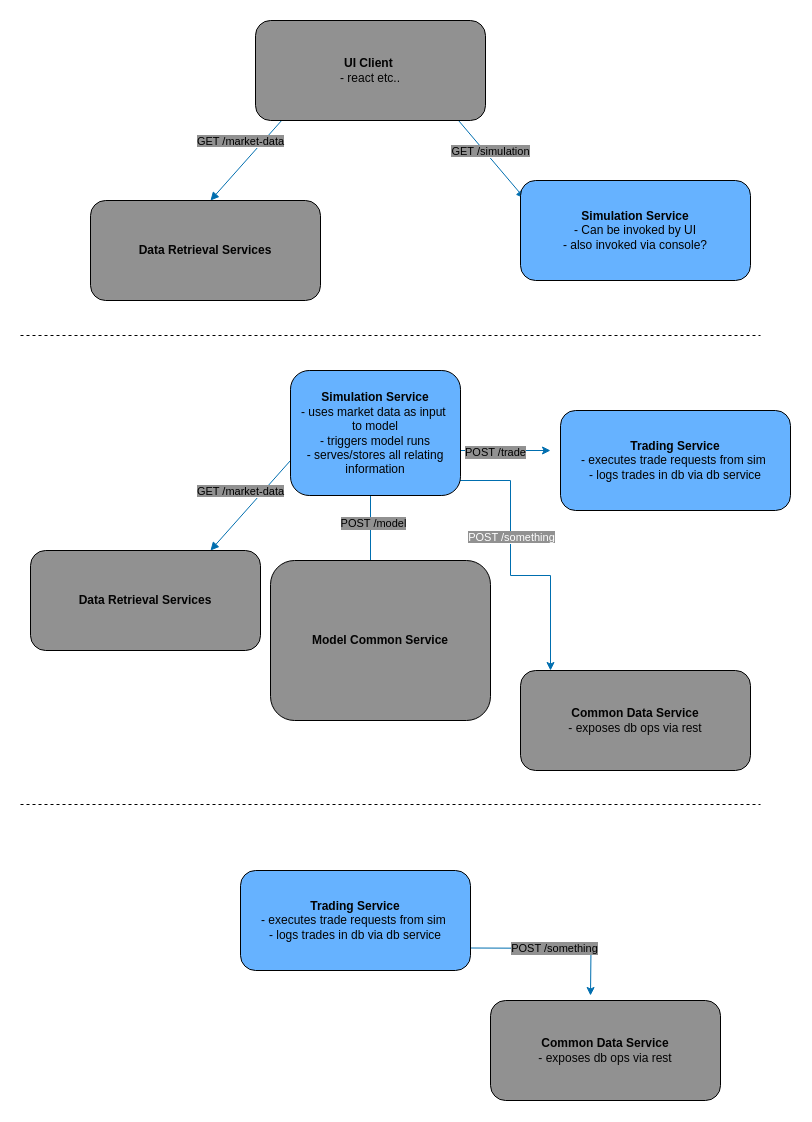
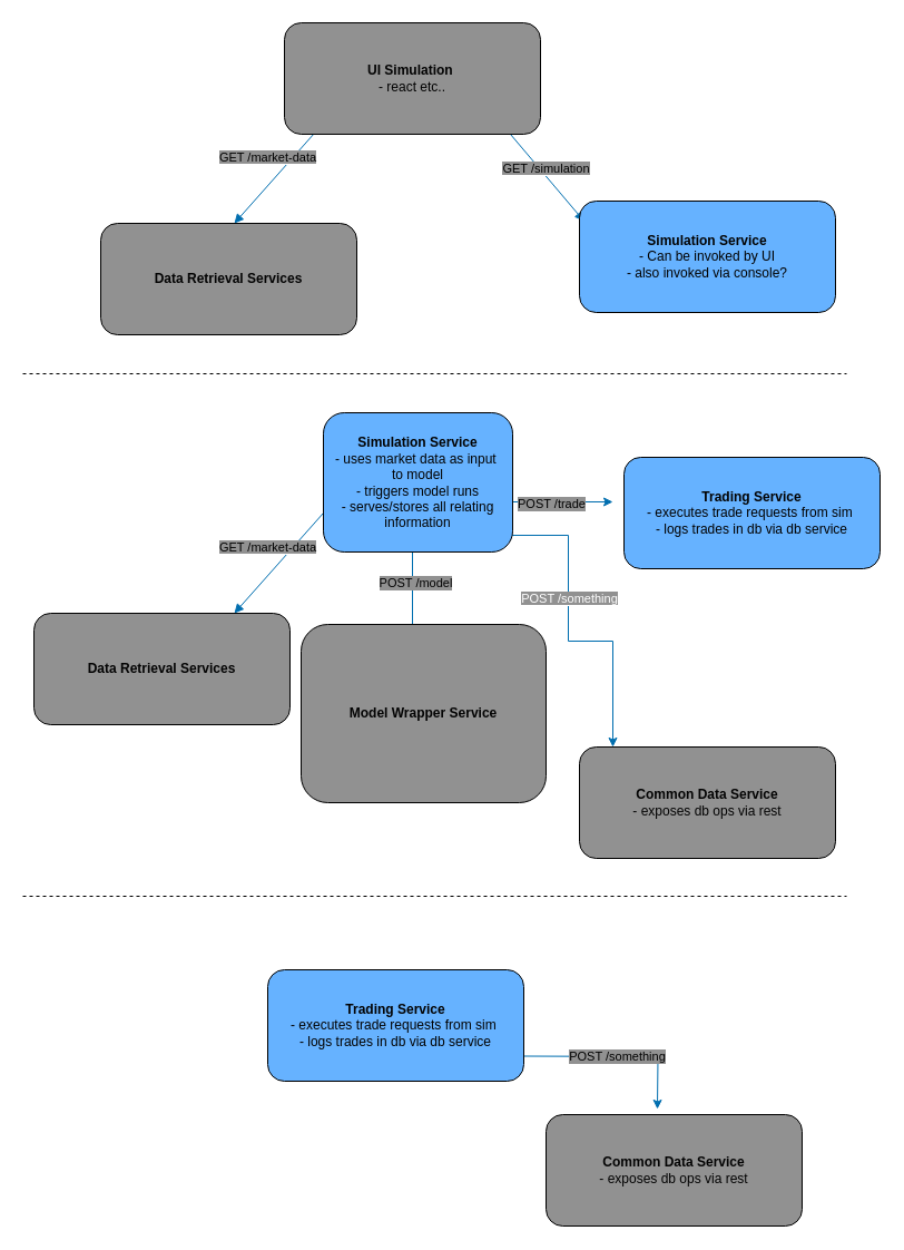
  <mxCell id="0" />
  <mxCell id="1" parent="0" />
  <mxCell id="2" style="edgeStyle=orthogonalEdgeStyle;rounded=0;orthogonalLoop=1;jettySize=auto;html=1;exitX=0.5;exitY=1;exitDx=0;exitDy=0;strokeColor=#006EAF;fillColor=#1ba1e2;" edge="1" parent="1"><mxGeometry relative="1" as="geometry"><mxPoint x="370" y="570" as="targetPoint" /><mxPoint x="370" y="480" as="sourcePoint" /></mxGeometry></mxCell>
  <mxCell id="3" value="POST /model" style="edgeLabel;html=1;align=center;verticalAlign=middle;resizable=0;points=[];labelBackgroundColor=#919191;" vertex="1" connectable="0" parent="2"><mxGeometry x="-0.067" y="2" relative="1" as="geometry"><mxPoint as="offset" /></mxGeometry></mxCell>
  <mxCell id="4" style="edgeStyle=orthogonalEdgeStyle;rounded=0;orthogonalLoop=1;jettySize=auto;html=1;exitX=1;exitY=1;exitDx=0;exitDy=0;strokeColor=#006EAF;entryX=0.25;entryY=0;entryDx=0;entryDy=0;fillColor=#1ba1e2;" edge="1" parent="1"><mxGeometry relative="1" as="geometry"><mxPoint x="550" y="670" as="targetPoint" /><Array as="points"><mxPoint x="510" y="480" /><mxPoint x="510" y="575" /><mxPoint x="550" y="575" /></Array><mxPoint x="450" y="480" as="sourcePoint" /></mxGeometry></mxCell>
  <mxCell id="5" value="&lt;font style=&quot;background-color: rgb(145 , 145 , 145)&quot; color=&quot;#ffffff&quot;&gt;POST /something&lt;/font&gt;" style="edgeLabel;html=1;align=center;verticalAlign=middle;resizable=0;points=[];" vertex="1" connectable="0" parent="4"><mxGeometry x="-0.2" relative="1" as="geometry"><mxPoint as="offset" /></mxGeometry></mxCell>
  <mxCell id="6" style="edgeStyle=orthogonalEdgeStyle;rounded=0;orthogonalLoop=1;jettySize=auto;html=1;exitX=1;exitY=0.75;exitDx=0;exitDy=0;strokeColor=#006EAF;fillColor=#1ba1e2;" edge="1" parent="1"><mxGeometry relative="1" as="geometry"><mxPoint x="550" y="450" as="targetPoint" /><mxPoint x="450" y="450" as="sourcePoint" /></mxGeometry></mxCell>
  <mxCell id="7" value="POST /trade" style="edgeLabel;html=1;align=center;verticalAlign=middle;resizable=0;points=[];labelBackgroundColor=#919191;" vertex="1" connectable="0" parent="6"><mxGeometry x="-0.12" y="-1" relative="1" as="geometry"><mxPoint as="offset" /></mxGeometry></mxCell>
  <mxCell id="8" value="&lt;span style=&quot;background-color: rgb(145 , 145 , 145)&quot;&gt;GET /market-data&lt;/span&gt;" style="html=1;verticalAlign=bottom;endArrow=block;strokeColor=#006EAF;entryX=0.75;entryY=0;entryDx=0;entryDy=0;exitX=0;exitY=0.5;exitDx=0;exitDy=0;fillColor=#1ba1e2;" edge="1" parent="1"><mxGeometry x="0.048" y="-11" width="80" relative="1" as="geometry"><mxPoint x="290" y="110" as="sourcePoint" /><mxPoint x="210" y="200" as="targetPoint" /><mxPoint as="offset" /></mxGeometry></mxCell>
  <mxCell id="9" value="&lt;span style=&quot;background-color: rgb(145 , 145 , 145)&quot;&gt;GET /simulation&lt;/span&gt;" style="html=1;verticalAlign=bottom;endArrow=block;strokeColor=#006EAF;entryX=0.213;entryY=-0.017;entryDx=0;entryDy=0;exitX=1.007;exitY=0.375;exitDx=0;exitDy=0;entryPerimeter=0;exitPerimeter=0;fillColor=#1ba1e2;" edge="1" parent="1"><mxGeometry x="0.206" y="-1" width="80" relative="1" as="geometry"><mxPoint x="441.05" y="100" as="sourcePoint" /><mxPoint x="524.08" y="197.96" as="targetPoint" /><mxPoint y="1" as="offset" /></mxGeometry></mxCell>
  <mxCell id="10" value="" style="line;strokeWidth=1;rotatable=0;dashed=1;labelPosition=right;align=left;verticalAlign=middle;spacingTop=0;spacingLeft=6;points=[];portConstraint=eastwest;shadow=0;glass=0;sketch=0;" vertex="1" parent="1"><mxGeometry x="20" y="330" width="740" height="10" as="geometry" /></mxCell>
  <mxCell id="11" value="&lt;span style=&quot;background-color: rgb(145 , 145 , 145)&quot;&gt;GET /market-data&lt;/span&gt;" style="html=1;verticalAlign=bottom;endArrow=block;strokeColor=#006EAF;entryX=0.75;entryY=0;entryDx=0;entryDy=0;exitX=0;exitY=0.5;exitDx=0;exitDy=0;fillColor=#1ba1e2;" edge="1" parent="1"><mxGeometry x="0.048" y="-11" width="80" relative="1" as="geometry"><mxPoint x="290" y="460" as="sourcePoint" /><mxPoint x="210" y="550" as="targetPoint" /><mxPoint as="offset" /><Array as="points" /></mxGeometry></mxCell>
  <mxCell id="12" value="" style="line;strokeWidth=1;fillColor=none;align=left;verticalAlign=middle;spacingTop=-1;spacingLeft=3;spacingRight=3;rotatable=0;labelPosition=right;points=[];portConstraint=eastwest;shadow=0;glass=0;dashed=1;sketch=0;" vertex="1" parent="1"><mxGeometry x="20" y="800" width="740" height="8" as="geometry" /></mxCell>
  <mxCell id="13" value="POST /something" style="edgeStyle=orthogonalEdgeStyle;rounded=0;orthogonalLoop=1;jettySize=auto;html=1;exitX=1;exitY=0.75;exitDx=0;exitDy=0;entryX=0;entryY=0.5;entryDx=0;entryDy=0;labelBackgroundColor=#919191;fillColor=#1ba1e2;strokeColor=#006EAF;" edge="1" parent="1"><mxGeometry relative="1" as="geometry"><mxPoint x="470" y="947.5" as="sourcePoint" /><mxPoint x="590" y="995" as="targetPoint" /></mxGeometry></mxCell>
  <mxCell id="14" value="&lt;font color=&quot;#030303&quot;&gt;&lt;b&gt;Simulation Service&lt;/b&gt;&lt;br&gt;- Can be invoked by UI&lt;br&gt;- also invoked via console?&lt;br&gt;&lt;/font&gt;" style="rounded=1;whiteSpace=wrap;html=1;labelBackgroundColor=none;fillColor=#66B2FF;fontColor=#f0f0f0;" vertex="1" parent="1"><mxGeometry x="520" y="180" width="230" height="100" as="geometry" /></mxCell>
  <mxCell id="15" value="&lt;font color=&quot;#030303&quot;&gt;&lt;b&gt;Simulation Service&lt;/b&gt;&lt;br&gt;- uses market data as input&amp;nbsp;&lt;br&gt;to model&lt;br&gt;- triggers model runs&lt;br&gt;- serves/stores all relating information&lt;br&gt;&lt;/font&gt;" style="rounded=1;whiteSpace=wrap;html=1;labelBackgroundColor=none;fillColor=#66B2FF;fontColor=#f0f0f0;" vertex="1" parent="1"><mxGeometry x="290" y="370" width="170" height="125" as="geometry" /></mxCell>
  <mxCell id="16" value="&lt;b style=&quot;color: rgb(3 , 3 , 3)&quot;&gt;Trading Service&lt;/b&gt;&lt;br style=&quot;color: rgb(3 , 3 , 3)&quot;&gt;&lt;span style=&quot;color: rgb(3 , 3 , 3)&quot;&gt;- executes trade requests from sim&amp;nbsp;&lt;/span&gt;&lt;br style=&quot;color: rgb(3 , 3 , 3)&quot;&gt;&lt;span style=&quot;color: rgb(3 , 3 , 3)&quot;&gt;- logs trades in db via db service&lt;/span&gt;" style="rounded=1;whiteSpace=wrap;html=1;labelBackgroundColor=none;fillColor=#66B2FF;fontColor=#f0f0f0;" vertex="1" parent="1"><mxGeometry x="560" y="410" width="230" height="100" as="geometry" /></mxCell>
  <mxCell id="17" value="&lt;font color=&quot;#030303&quot;&gt;&lt;b&gt;Trading Service&lt;/b&gt;&lt;br&gt;- executes trade requests from sim&amp;nbsp;&lt;br&gt;- logs trades in db via db service&lt;br&gt;&lt;/font&gt;" style="rounded=1;whiteSpace=wrap;html=1;labelBackgroundColor=none;fillColor=#66B2FF;fontColor=#f0f0f0;" vertex="1" parent="1"><mxGeometry x="240" y="870" width="230" height="100" as="geometry" /></mxCell>
  <mxCell id="18" value="&lt;font color=&quot;#030303&quot;&gt;&lt;b&gt;Common Data Service&lt;/b&gt;&lt;br&gt;- exposes db ops via rest&lt;br&gt;&lt;/font&gt;" style="rounded=1;whiteSpace=wrap;html=1;labelBackgroundColor=none;fontColor=#f0f0f0;fillColor=#919191;" vertex="1" parent="1"><mxGeometry x="490" y="1000" width="230" height="100" as="geometry" /></mxCell>
- <mxCell id="19" value="&lt;font color=&quot;#030303&quot;&gt;&lt;b&gt;UI Client&amp;nbsp;&lt;/b&gt;&lt;br&gt;- react etc..&lt;br&gt;&lt;/font&gt;" style="rounded=1;whiteSpace=wrap;html=1;labelBackgroundColor=none;fontColor=#f0f0f0;fillColor=#919191;" vertex="1" parent="1"><mxGeometry x="255" y="20" width="230" height="100" as="geometry" /></mxCell>
+ <mxCell id="19" value="&lt;font color=&quot;#030303&quot;&gt;&lt;b&gt;UI Simulation&amp;nbsp;&lt;/b&gt;&lt;br&gt;- react etc..&lt;br&gt;&lt;/font&gt;" style="rounded=1;whiteSpace=wrap;html=1;labelBackgroundColor=none;fontColor=#f0f0f0;fillColor=#919191;" vertex="1" parent="1"><mxGeometry x="255" y="20" width="230" height="100" as="geometry" /></mxCell>
  <mxCell id="20" value="&lt;font color=&quot;#030303&quot;&gt;&lt;b&gt;Data Retrieval Services&lt;/b&gt;&lt;/font&gt;" style="rounded=1;whiteSpace=wrap;html=1;labelBackgroundColor=none;fontColor=#f0f0f0;fillColor=#919191;" vertex="1" parent="1"><mxGeometry x="90" y="200" width="230" height="100" as="geometry" /></mxCell>
  <mxCell id="21" value="&lt;font color=&quot;#030303&quot;&gt;&lt;b&gt;Data Retrieval Services&lt;/b&gt;&lt;/font&gt;" style="rounded=1;whiteSpace=wrap;html=1;labelBackgroundColor=none;fontColor=#f0f0f0;fillColor=#919191;" vertex="1" parent="1"><mxGeometry x="30" y="550" width="230" height="100" as="geometry" /></mxCell>
- <mxCell id="22" value="&lt;font color=&quot;#030303&quot;&gt;&lt;b&gt;Model Common Service&lt;/b&gt;&lt;/font&gt;" style="rounded=1;whiteSpace=wrap;html=1;labelBackgroundColor=none;fontColor=#f0f0f0;fillColor=#919191;" vertex="1" parent="1"><mxGeometry x="270" y="560" width="220" height="160" as="geometry" /></mxCell>
+ <mxCell id="22" value="&lt;font color=&quot;#030303&quot;&gt;&lt;b&gt;Model Wrapper Service&lt;/b&gt;&lt;/font&gt;" style="rounded=1;whiteSpace=wrap;html=1;labelBackgroundColor=none;fontColor=#f0f0f0;fillColor=#919191;" vertex="1" parent="1"><mxGeometry x="270" y="560" width="220" height="160" as="geometry" /></mxCell>
  <mxCell id="23" value="&lt;font color=&quot;#030303&quot;&gt;&lt;b&gt;Common Data Service&lt;/b&gt;&lt;br&gt;- exposes db ops via rest&lt;br&gt;&lt;/font&gt;" style="rounded=1;whiteSpace=wrap;html=1;labelBackgroundColor=none;fontColor=#f0f0f0;fillColor=#919191;" vertex="1" parent="1"><mxGeometry x="520" y="670" width="230" height="100" as="geometry" /></mxCell>
